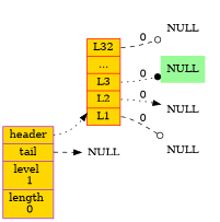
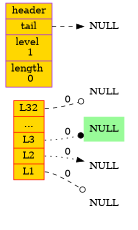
  digraph {
    rankdir=LR
    node [shape=plaintext style=filled fillcolor=white color=purple]
    edge [style=dashed arrowhead=normal]
    n1 [label=" <l32> L32 | ... | <l3> L3 | <l2> L2 | <l1> L1 " shape=record width=0.5 fillcolor=gold color=red]
    n2 [label=NULL width=0.5]
    n3 [label=NULL width=0.5]
    n4 [label=NULL width=0.5 fillcolor=palegreen color=red]
    n5 [label=NULL width=0.5]
    n6 [label=" <header> header | <tail> tail | level \n 1 | length \n 0 " shape=record width=0.5 fillcolor=gold]
    n7 [label=NULL width=0.5]
    subgraph cluster_1 {
      style=invisible
      n1
    }
    subgraph cluster_2 {
      style=invisible
      n2
      n3
      n4
      n5
    }
    n1 -> n2 [label=0 tailport=l1 arrowhead=odot]
    n1 -> n3 [label=0 tailport=l2 style=dotted]
    n1 -> n4 [label=0 tailport=l3 style=dotted arrowhead=dot]
    n1 -> n5 [label=0 tailport=l32 arrowhead=odot]
-   n6 -> n1 [tailport=header style=dotted]
    n6 -> n7 [tailport=tail]
  }
